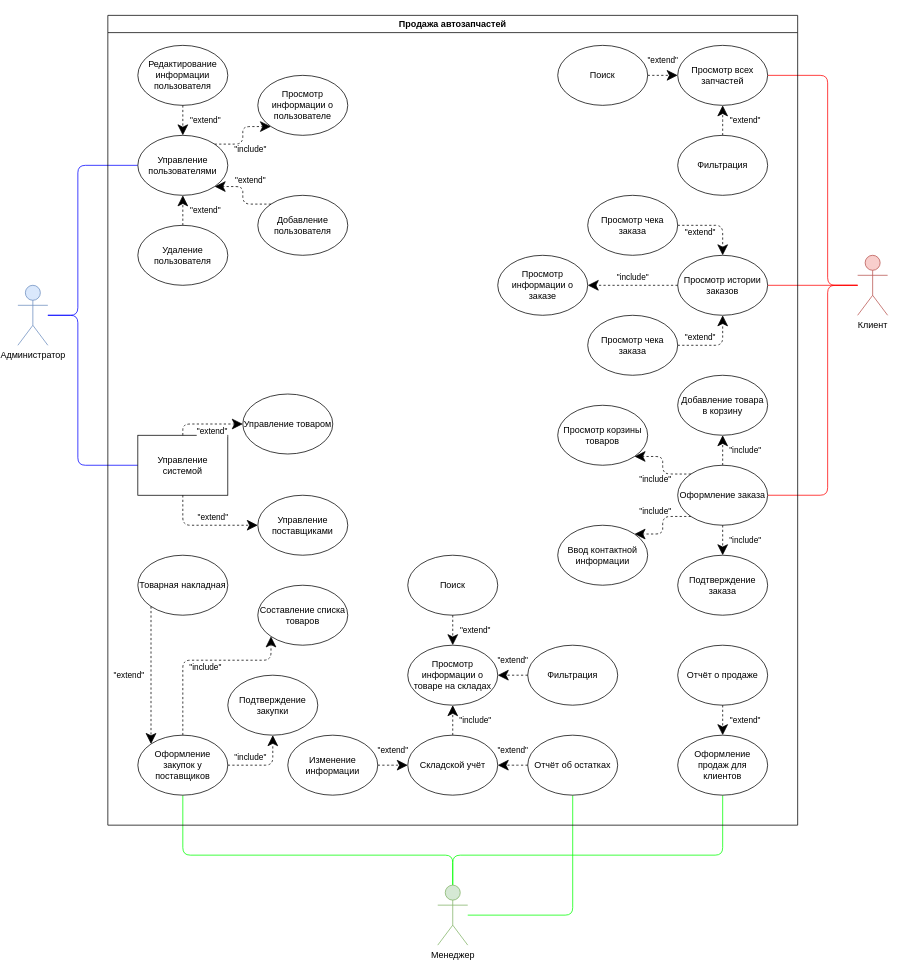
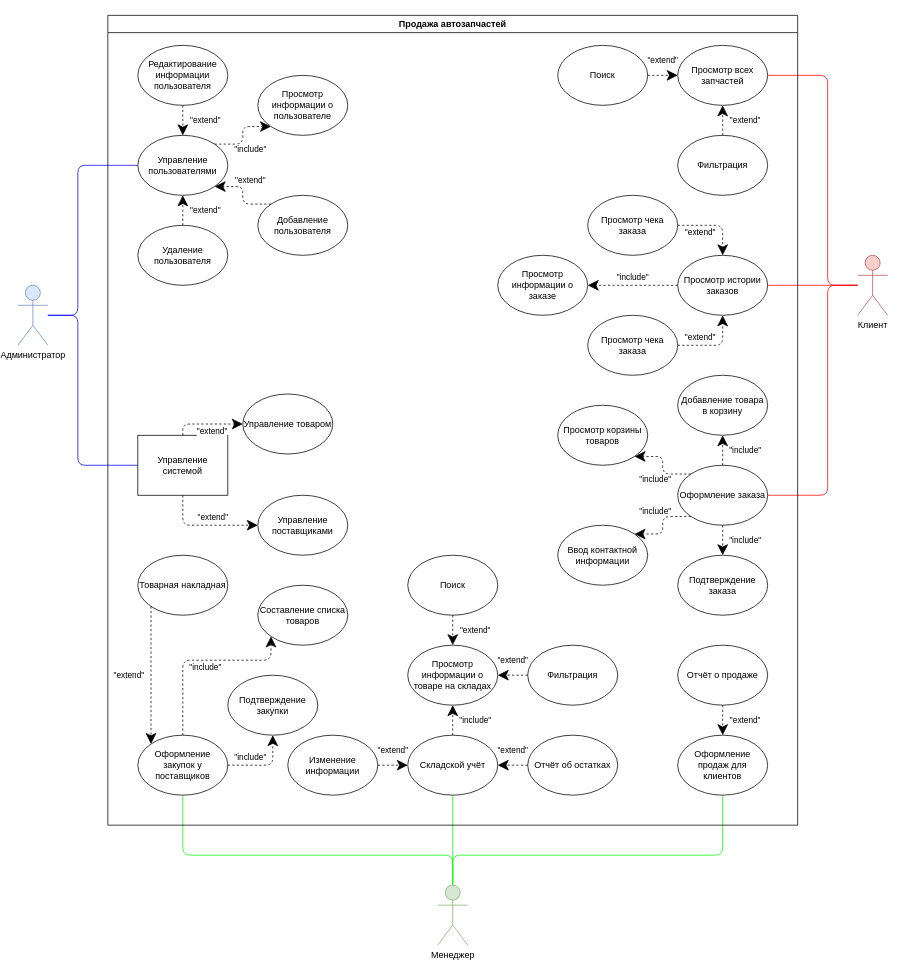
  <mxCell id="0" />
  <mxCell id="1" parent="0" />
  <mxCell id="2" style="edgeStyle=orthogonalEdgeStyle;rounded=1;orthogonalLoop=1;jettySize=auto;html=1;endArrow=none;startFill=0;strokeColor=#0000FF;curved=0;entryX=0;entryY=0.5;entryDx=0;entryDy=0;" parent="1" source="4" target="14" edge="1"><mxGeometry relative="1" as="geometry"><Array as="points"><mxPoint x="100" y="420" /><mxPoint x="100" y="220" /></Array></mxGeometry></mxCell>
  <mxCell id="3" style="edgeStyle=orthogonalEdgeStyle;rounded=1;orthogonalLoop=1;jettySize=auto;html=1;entryX=0;entryY=0.5;entryDx=0;entryDy=0;curved=0;strokeColor=#0000FF;endArrow=none;startFill=0;" parent="1" source="4" target="15" edge="1"><mxGeometry relative="1" as="geometry"><Array as="points"><mxPoint x="100" y="420" /><mxPoint x="100" y="620" /></Array></mxGeometry></mxCell>
  <mxCell id="4" value="Администратор" style="shape=umlActor;verticalLabelPosition=bottom;verticalAlign=top;html=1;outlineConnect=0;fillColor=#dae8fc;strokeColor=#6c8ebf;" parent="1" vertex="1"><mxGeometry x="20" y="380" width="40" height="80" as="geometry" /></mxCell>
- <mxCell id="5" style="edgeStyle=orthogonalEdgeStyle;rounded=1;orthogonalLoop=1;jettySize=auto;html=1;curved=0;endArrow=none;startFill=0;strokeColor=#00FF00;" parent="1" source="8" target="53" edge="1"><mxGeometry relative="1" as="geometry" /></mxCell>
+ <mxCell id="5" style="edgeStyle=orthogonalEdgeStyle;rounded=1;orthogonalLoop=1;jettySize=auto;html=1;entryX=0.5;entryY=1;entryDx=0;entryDy=0;curved=0;endArrow=none;startFill=0;strokeColor=#00FF00;" parent="1" source="8" target="18" edge="1"><mxGeometry relative="1" as="geometry" /></mxCell>
  <mxCell id="6" style="edgeStyle=orthogonalEdgeStyle;rounded=1;orthogonalLoop=1;jettySize=auto;html=1;entryX=0.5;entryY=1;entryDx=0;entryDy=0;curved=0;strokeColor=#00FF00;endArrow=none;startFill=0;" parent="1" source="8" target="19" edge="1"><mxGeometry relative="1" as="geometry"><Array as="points"><mxPoint x="600" y="1140" /><mxPoint x="960" y="1140" /></Array></mxGeometry></mxCell>
  <mxCell id="7" style="edgeStyle=orthogonalEdgeStyle;rounded=1;orthogonalLoop=1;jettySize=auto;html=1;entryX=0.5;entryY=1;entryDx=0;entryDy=0;curved=0;strokeColor=#00FF00;endArrow=none;startFill=0;" parent="1" source="8" target="20" edge="1"><mxGeometry relative="1" as="geometry"><Array as="points"><mxPoint x="600" y="1140" /><mxPoint x="240" y="1140" /></Array></mxGeometry></mxCell>
  <mxCell id="8" value="Менеджер" style="shape=umlActor;verticalLabelPosition=bottom;verticalAlign=top;html=1;outlineConnect=0;fillColor=#d5e8d4;strokeColor=#82b366;" parent="1" vertex="1"><mxGeometry x="580" y="1180" width="40" height="80" as="geometry" /></mxCell>
  <mxCell id="9" style="edgeStyle=orthogonalEdgeStyle;rounded=1;orthogonalLoop=1;jettySize=auto;html=1;entryX=1;entryY=0.5;entryDx=0;entryDy=0;curved=0;endArrow=none;startFill=0;strokeColor=#FF0000;" parent="1" source="12" target="16" edge="1"><mxGeometry relative="1" as="geometry"><Array as="points"><mxPoint x="1100" y="380" /><mxPoint x="1100" y="100" /></Array></mxGeometry></mxCell>
  <mxCell id="10" style="edgeStyle=orthogonalEdgeStyle;rounded=1;orthogonalLoop=1;jettySize=auto;html=1;entryX=1;entryY=0.5;entryDx=0;entryDy=0;curved=0;endArrow=none;startFill=0;strokeColor=#FF0000;" parent="1" source="12" target="17" edge="1"><mxGeometry relative="1" as="geometry"><Array as="points"><mxPoint x="1100" y="380" /><mxPoint x="1100" y="660" /></Array></mxGeometry></mxCell>
  <mxCell id="11" style="edgeStyle=orthogonalEdgeStyle;rounded=1;orthogonalLoop=1;jettySize=auto;html=1;entryX=1;entryY=0.5;entryDx=0;entryDy=0;curved=0;strokeColor=#FF0000;endArrow=none;startFill=0;" parent="1" source="12" target="25" edge="1"><mxGeometry relative="1" as="geometry"><Array as="points"><mxPoint x="1130" y="380" /><mxPoint x="1130" y="380" /></Array></mxGeometry></mxCell>
  <mxCell id="12" value="Клиент" style="shape=umlActor;verticalLabelPosition=bottom;verticalAlign=top;html=1;outlineConnect=0;fillColor=#f8cecc;strokeColor=#b85450;" parent="1" vertex="1"><mxGeometry x="1140" y="340" width="40" height="80" as="geometry" /></mxCell>
  <mxCell id="13" value="Продажа автозапчастей" style="swimlane;whiteSpace=wrap;html=1;startSize=23;" parent="1" vertex="1"><mxGeometry x="140" y="20" width="920" height="1080" as="geometry" /></mxCell>
  <mxCell id="14" value="Управление пользователями" style="ellipse;whiteSpace=wrap;html=1;" parent="13" vertex="1"><mxGeometry x="40" y="160" width="120" height="80" as="geometry" /></mxCell>
  <mxCell id="15" value="Управление системой" style="whiteSpace=wrap;html=1;rounded=0;" parent="13" vertex="1"><mxGeometry x="40" y="560" width="120" height="80" as="geometry" /></mxCell>
  <mxCell id="16" value="Просмотр всех запчастей" style="ellipse;whiteSpace=wrap;html=1;" parent="13" vertex="1"><mxGeometry x="760" y="40" width="120" height="80" as="geometry" /></mxCell>
  <mxCell id="17" value="Оформление заказа" style="ellipse;whiteSpace=wrap;html=1;" parent="13" vertex="1"><mxGeometry x="760" y="600" width="120" height="80" as="geometry" /></mxCell>
  <mxCell id="18" value="Складской учёт" style="ellipse;whiteSpace=wrap;html=1;" parent="13" vertex="1"><mxGeometry x="400" y="960" width="120" height="80" as="geometry" /></mxCell>
  <mxCell id="19" value="Оформление продаж для клиентов" style="ellipse;whiteSpace=wrap;html=1;" parent="13" vertex="1"><mxGeometry x="760" y="960" width="120" height="80" as="geometry" /></mxCell>
  <mxCell id="20" value="Оформление закупок у поставщиков" style="ellipse;whiteSpace=wrap;html=1;" parent="13" vertex="1"><mxGeometry x="40" y="960" width="120" height="80" as="geometry" /></mxCell>
  <mxCell id="21" value="Поиск" style="ellipse;whiteSpace=wrap;html=1;" parent="13" vertex="1"><mxGeometry x="600" y="40" width="120" height="80" as="geometry" /></mxCell>
  <mxCell id="22" value="Фильтрация" style="ellipse;whiteSpace=wrap;html=1;" parent="13" vertex="1"><mxGeometry x="760" y="160" width="120" height="80" as="geometry" /></mxCell>
  <mxCell id="23" value="&quot;extend&quot;" style="endArrow=classic;endSize=12;dashed=1;html=1;rounded=1;entryX=0;entryY=0.5;entryDx=0;entryDy=0;exitX=1;exitY=0.5;exitDx=0;exitDy=0;endFill=1;edgeStyle=orthogonalEdgeStyle;" parent="13" source="21" target="16" edge="1"><mxGeometry y="20" width="160" relative="1" as="geometry"><mxPoint x="440" y="310" as="sourcePoint" /><mxPoint x="600" y="310" as="targetPoint" /><mxPoint as="offset" /></mxGeometry></mxCell>
  <mxCell id="24" value="&quot;extend&quot;" style="endArrow=classic;endSize=12;dashed=1;html=1;rounded=1;endFill=1;edgeStyle=orthogonalEdgeStyle;exitX=0.5;exitY=0;exitDx=0;exitDy=0;" parent="13" source="22" edge="1"><mxGeometry x="-0.013" y="-30" width="160" relative="1" as="geometry"><mxPoint x="819.97" y="150" as="sourcePoint" /><mxPoint x="820" y="120" as="targetPoint" /><mxPoint as="offset" /><Array as="points" /></mxGeometry></mxCell>
  <mxCell id="25" value="Просмотр истории заказов" style="ellipse;whiteSpace=wrap;html=1;" parent="13" vertex="1"><mxGeometry x="760" y="320" width="120" height="80" as="geometry" /></mxCell>
  <mxCell id="26" value="Просмотр чека заказа" style="ellipse;whiteSpace=wrap;html=1;" parent="13" vertex="1"><mxGeometry x="640" y="240" width="120" height="80" as="geometry" /></mxCell>
  <mxCell id="27" value="&quot;extend&quot;" style="endArrow=classic;endSize=12;dashed=1;html=1;rounded=1;entryX=0.5;entryY=0;entryDx=0;entryDy=0;exitX=1;exitY=0.5;exitDx=0;exitDy=0;endFill=1;edgeStyle=orthogonalEdgeStyle;" parent="13" source="26" target="25" edge="1"><mxGeometry x="-0.4" y="-10" width="160" relative="1" as="geometry"><mxPoint x="720" y="280" as="sourcePoint" /><mxPoint x="760" y="280" as="targetPoint" /><mxPoint as="offset" /></mxGeometry></mxCell>
  <mxCell id="28" value="Просмотр информации о заказе" style="ellipse;whiteSpace=wrap;html=1;" parent="13" vertex="1"><mxGeometry x="520" y="320" width="120" height="80" as="geometry" /></mxCell>
  <mxCell id="29" value="&quot;include&quot;" style="endArrow=classic;endSize=12;dashed=1;html=1;rounded=1;entryX=1;entryY=0.5;entryDx=0;entryDy=0;endFill=1;edgeStyle=orthogonalEdgeStyle;exitX=0;exitY=0.5;exitDx=0;exitDy=0;" parent="13" source="25" target="28" edge="1"><mxGeometry y="-10" width="160" relative="1" as="geometry"><mxPoint x="700" y="390" as="sourcePoint" /><mxPoint x="729.74" y="410" as="targetPoint" /><mxPoint as="offset" /></mxGeometry></mxCell>
  <mxCell id="30" value="Просмотр чека заказа" style="ellipse;whiteSpace=wrap;html=1;" parent="13" vertex="1"><mxGeometry x="640" y="400" width="120" height="80" as="geometry" /></mxCell>
  <mxCell id="31" value="&quot;extend&quot;" style="endArrow=classic;endSize=12;dashed=1;html=1;rounded=1;entryX=0.5;entryY=1;entryDx=0;entryDy=0;exitX=1;exitY=0.5;exitDx=0;exitDy=0;endFill=1;edgeStyle=orthogonalEdgeStyle;" parent="13" source="30" target="25" edge="1"><mxGeometry x="-0.4" y="10" width="160" relative="1" as="geometry"><mxPoint x="780" y="430" as="sourcePoint" /><mxPoint x="840" y="470" as="targetPoint" /><mxPoint as="offset" /></mxGeometry></mxCell>
  <mxCell id="32" value="Добавление товара в корзину" style="ellipse;whiteSpace=wrap;html=1;" parent="13" vertex="1"><mxGeometry x="760" y="480" width="120" height="80" as="geometry" /></mxCell>
  <mxCell id="33" value="&quot;include&quot;" style="endArrow=classic;endSize=12;dashed=1;html=1;rounded=1;entryX=0.5;entryY=1;entryDx=0;entryDy=0;endFill=1;edgeStyle=orthogonalEdgeStyle;exitX=0.5;exitY=0;exitDx=0;exitDy=0;" parent="13" source="17" target="32" edge="1"><mxGeometry y="-30" width="160" relative="1" as="geometry"><mxPoint x="699.79" y="610" as="sourcePoint" /><mxPoint x="699.79" y="650" as="targetPoint" /><mxPoint as="offset" /></mxGeometry></mxCell>
  <mxCell id="34" value="Просмотр корзины товаров" style="ellipse;whiteSpace=wrap;html=1;" parent="13" vertex="1"><mxGeometry x="600" y="520" width="120" height="80" as="geometry" /></mxCell>
  <mxCell id="35" value="Ввод контактной информации" style="ellipse;whiteSpace=wrap;html=1;" parent="13" vertex="1"><mxGeometry x="600" y="680" width="120" height="80" as="geometry" /></mxCell>
  <mxCell id="36" value="Подтверждение заказа" style="ellipse;whiteSpace=wrap;html=1;" parent="13" vertex="1"><mxGeometry x="760" y="720" width="120" height="80" as="geometry" /></mxCell>
  <mxCell id="37" value="&quot;include&quot;" style="endArrow=classic;endSize=12;dashed=1;html=1;rounded=1;entryX=0.5;entryY=0;entryDx=0;entryDy=0;endFill=1;edgeStyle=orthogonalEdgeStyle;exitX=0.5;exitY=1;exitDx=0;exitDy=0;" parent="13" source="17" target="36" edge="1"><mxGeometry y="30" width="160" relative="1" as="geometry"><mxPoint x="830" y="610" as="sourcePoint" /><mxPoint x="830" y="570" as="targetPoint" /><mxPoint as="offset" /></mxGeometry></mxCell>
  <mxCell id="38" value="&quot;include&quot;" style="endArrow=classic;endSize=12;dashed=1;html=1;rounded=1;entryX=1;entryY=0;entryDx=0;entryDy=0;endFill=1;edgeStyle=orthogonalEdgeStyle;exitX=0;exitY=1;exitDx=0;exitDy=0;" parent="13" source="17" target="35" edge="1"><mxGeometry x="-0.237" y="-13" width="160" relative="1" as="geometry"><mxPoint x="770" y="680" as="sourcePoint" /><mxPoint x="770" y="720" as="targetPoint" /><mxPoint x="3" y="-8" as="offset" /></mxGeometry></mxCell>
  <mxCell id="39" value="&quot;include&quot;" style="endArrow=classic;endSize=12;dashed=1;html=1;rounded=1;entryX=1;entryY=1;entryDx=0;entryDy=0;endFill=1;edgeStyle=orthogonalEdgeStyle;exitX=0;exitY=0;exitDx=0;exitDy=0;" parent="13" source="17" target="34" edge="1"><mxGeometry x="-0.237" y="13" width="160" relative="1" as="geometry"><mxPoint x="788" y="678" as="sourcePoint" /><mxPoint x="712" y="702" as="targetPoint" /><mxPoint x="3" y="8" as="offset" /></mxGeometry></mxCell>
  <mxCell id="40" value="Редактирование информации пользователя" style="ellipse;whiteSpace=wrap;html=1;" parent="13" vertex="1"><mxGeometry x="40" y="40" width="120" height="80" as="geometry" /></mxCell>
  <mxCell id="41" value="Удаление пользователя" style="ellipse;whiteSpace=wrap;html=1;" parent="13" vertex="1"><mxGeometry x="40" y="280" width="120" height="80" as="geometry" /></mxCell>
  <mxCell id="42" value="Просмотр информации о пользователе" style="ellipse;whiteSpace=wrap;html=1;" parent="13" vertex="1"><mxGeometry x="200" y="80" width="120" height="80" as="geometry" /></mxCell>
  <mxCell id="43" value="Добавление пользователя" style="ellipse;whiteSpace=wrap;html=1;" parent="13" vertex="1"><mxGeometry x="200" y="240" width="120" height="80" as="geometry" /></mxCell>
  <mxCell id="44" value="&quot;include&quot;" style="endArrow=classic;endSize=12;dashed=1;html=1;rounded=1;entryX=0;entryY=1;entryDx=0;entryDy=0;endFill=1;edgeStyle=orthogonalEdgeStyle;exitX=1;exitY=0;exitDx=0;exitDy=0;" parent="13" source="14" target="42" edge="1"><mxGeometry x="-0.238" y="-13" width="160" relative="1" as="geometry"><mxPoint x="320" y="370" as="sourcePoint" /><mxPoint x="200" y="370" as="targetPoint" /><mxPoint x="-3" y="8" as="offset" /></mxGeometry></mxCell>
  <mxCell id="45" value="&quot;extend&quot;" style="endArrow=classic;endSize=12;dashed=1;html=1;rounded=1;entryX=1;entryY=1;entryDx=0;entryDy=0;exitX=0;exitY=0;exitDx=0;exitDy=0;endFill=1;edgeStyle=orthogonalEdgeStyle;" parent="13" source="43" target="14" edge="1"><mxGeometry x="0.237" y="-13" width="160" relative="1" as="geometry"><mxPoint x="209.996" y="188.284" as="sourcePoint" /><mxPoint x="285.144" y="211.716" as="targetPoint" /><mxPoint x="10" y="5" as="offset" /></mxGeometry></mxCell>
  <mxCell id="46" value="&quot;extend&quot;" style="endArrow=classic;endSize=12;dashed=1;html=1;rounded=1;entryX=0.5;entryY=1;entryDx=0;entryDy=0;exitX=0.5;exitY=0;exitDx=0;exitDy=0;endFill=1;edgeStyle=orthogonalEdgeStyle;" parent="13" source="41" target="14" edge="1"><mxGeometry y="-30" width="160" relative="1" as="geometry"><mxPoint x="228" y="262" as="sourcePoint" /><mxPoint x="152" y="238" as="targetPoint" /><mxPoint as="offset" /></mxGeometry></mxCell>
  <mxCell id="47" value="&quot;extend&quot;" style="endArrow=classic;endSize=12;dashed=1;html=1;rounded=1;entryX=0.5;entryY=0;entryDx=0;entryDy=0;exitX=0.5;exitY=1;exitDx=0;exitDy=0;endFill=1;edgeStyle=orthogonalEdgeStyle;" parent="13" source="40" target="14" edge="1"><mxGeometry y="30" width="160" relative="1" as="geometry"><mxPoint x="110" y="290" as="sourcePoint" /><mxPoint x="110" y="250" as="targetPoint" /><mxPoint as="offset" /></mxGeometry></mxCell>
  <mxCell id="48" value="Управление товаром" style="ellipse;whiteSpace=wrap;html=1;" parent="13" vertex="1"><mxGeometry x="180" y="505" width="120" height="80" as="geometry" /></mxCell>
  <mxCell id="49" value="Управление поставщиками" style="ellipse;whiteSpace=wrap;html=1;" parent="13" vertex="1"><mxGeometry x="200" y="640" width="120" height="80" as="geometry" /></mxCell>
  <mxCell id="50" value="&quot;extend&quot;" style="endArrow=classic;endSize=12;dashed=1;html=1;rounded=1;entryX=0;entryY=0.5;entryDx=0;entryDy=0;exitX=0.5;exitY=0;exitDx=0;exitDy=0;endFill=1;edgeStyle=orthogonalEdgeStyle;" parent="13" source="15" target="48" edge="1"><mxGeometry x="0.143" y="-10" width="160" relative="1" as="geometry"><mxPoint x="138" y="529" as="sourcePoint" /><mxPoint x="62" y="505" as="targetPoint" /><mxPoint as="offset" /></mxGeometry></mxCell>
  <mxCell id="51" value="&quot;extend&quot;" style="endArrow=classic;endSize=12;dashed=1;html=1;rounded=1;entryX=0;entryY=0.5;entryDx=0;entryDy=0;exitX=0.5;exitY=1;exitDx=0;exitDy=0;endFill=1;edgeStyle=orthogonalEdgeStyle;" parent="13" source="15" target="49" edge="1"><mxGeometry x="0.143" y="10" width="160" relative="1" as="geometry"><mxPoint x="110" y="570" as="sourcePoint" /><mxPoint x="210" y="530" as="targetPoint" /><mxPoint as="offset" /></mxGeometry></mxCell>
  <mxCell id="52" value="Отчёт о продаже" style="ellipse;whiteSpace=wrap;html=1;" parent="13" vertex="1"><mxGeometry x="760" y="840" width="120" height="80" as="geometry" /></mxCell>
  <mxCell id="53" value="Отчёт об остатках" style="ellipse;whiteSpace=wrap;html=1;" parent="13" vertex="1"><mxGeometry x="560" y="960" width="120" height="80" as="geometry" /></mxCell>
  <mxCell id="54" value="&quot;extend&quot;" style="endArrow=classic;endSize=12;dashed=1;html=1;rounded=1;entryX=1;entryY=0.5;entryDx=0;entryDy=0;endFill=1;edgeStyle=orthogonalEdgeStyle;exitX=0;exitY=0.5;exitDx=0;exitDy=0;" parent="13" source="53" target="18" edge="1"><mxGeometry y="-20" width="160" relative="1" as="geometry"><mxPoint x="380" y="710" as="sourcePoint" /><mxPoint x="540" y="890" as="targetPoint" /><mxPoint as="offset" /><Array as="points"><mxPoint x="540" y="1000" /><mxPoint x="540" y="1000" /></Array></mxGeometry></mxCell>
  <mxCell id="55" value="&quot;extend&quot;" style="endArrow=classic;endSize=12;dashed=1;html=1;rounded=1;entryX=0.5;entryY=0;entryDx=0;entryDy=0;exitX=0.5;exitY=1;exitDx=0;exitDy=0;endFill=1;edgeStyle=orthogonalEdgeStyle;" parent="13" source="52" target="19" edge="1"><mxGeometry y="30" width="160" relative="1" as="geometry"><mxPoint x="720" y="950" as="sourcePoint" /><mxPoint x="720" y="910" as="targetPoint" /><mxPoint as="offset" /></mxGeometry></mxCell>
  <mxCell id="56" value="Изменение информации" style="ellipse;whiteSpace=wrap;html=1;" parent="13" vertex="1"><mxGeometry x="240" y="960" width="120" height="80" as="geometry" /></mxCell>
  <mxCell id="57" value="&quot;extend&quot;" style="endArrow=classic;endSize=12;dashed=1;html=1;rounded=1;entryX=0;entryY=0.5;entryDx=0;entryDy=0;endFill=1;edgeStyle=orthogonalEdgeStyle;exitX=1;exitY=0.5;exitDx=0;exitDy=0;" parent="13" source="56" target="18" edge="1"><mxGeometry x="0.001" y="20" width="160" relative="1" as="geometry"><mxPoint x="410" y="1060" as="sourcePoint" /><mxPoint x="370" y="1060" as="targetPoint" /><mxPoint as="offset" /><Array as="points"><mxPoint x="380" y="1000" /><mxPoint x="380" y="1000" /></Array></mxGeometry></mxCell>
  <mxCell id="58" value="Просмотр информации о товаре на складах" style="ellipse;whiteSpace=wrap;html=1;" parent="13" vertex="1"><mxGeometry x="400" y="840" width="120" height="80" as="geometry" /></mxCell>
  <mxCell id="59" value="&quot;include&quot;" style="endArrow=classic;endSize=12;dashed=1;html=1;rounded=1;entryX=0.5;entryY=1;entryDx=0;entryDy=0;endFill=1;edgeStyle=orthogonalEdgeStyle;exitX=0.5;exitY=0;exitDx=0;exitDy=0;" parent="13" source="18" target="58" edge="1"><mxGeometry y="-30" width="160" relative="1" as="geometry"><mxPoint x="480" y="810" as="sourcePoint" /><mxPoint x="480" y="770" as="targetPoint" /><mxPoint as="offset" /></mxGeometry></mxCell>
  <mxCell id="60" value="Поиск" style="ellipse;whiteSpace=wrap;html=1;" parent="13" vertex="1"><mxGeometry x="400" y="720" width="120" height="80" as="geometry" /></mxCell>
  <mxCell id="61" value="Фильтрация" style="ellipse;whiteSpace=wrap;html=1;" parent="13" vertex="1"><mxGeometry x="560" y="840" width="120" height="80" as="geometry" /></mxCell>
  <mxCell id="62" value="&quot;extend&quot;" style="endArrow=classic;endSize=12;dashed=1;html=1;rounded=1;entryX=0.5;entryY=0;entryDx=0;entryDy=0;exitX=0.5;exitY=1;exitDx=0;exitDy=0;endFill=1;edgeStyle=orthogonalEdgeStyle;" parent="13" source="60" target="58" edge="1"><mxGeometry y="30" width="160" relative="1" as="geometry"><mxPoint x="240" y="990" as="sourcePoint" /><mxPoint x="560" y="760" as="targetPoint" /><mxPoint as="offset" /></mxGeometry></mxCell>
  <mxCell id="63" value="&quot;extend&quot;" style="endArrow=classic;endSize=12;dashed=1;html=1;rounded=1;endFill=1;edgeStyle=orthogonalEdgeStyle;exitX=0;exitY=0.5;exitDx=0;exitDy=0;entryX=1;entryY=0.5;entryDx=0;entryDy=0;" parent="13" source="61" target="58" edge="1"><mxGeometry y="-20" width="160" relative="1" as="geometry"><mxPoint x="619.97" y="830" as="sourcePoint" /><mxPoint x="620" y="800" as="targetPoint" /><mxPoint as="offset" /><Array as="points" /></mxGeometry></mxCell>
  <mxCell id="64" value="Товарная накладная" style="ellipse;whiteSpace=wrap;html=1;" parent="13" vertex="1"><mxGeometry x="40" y="720" width="120" height="80" as="geometry" /></mxCell>
  <mxCell id="65" value="&quot;extend&quot;" style="endArrow=classic;endSize=12;dashed=1;html=1;rounded=1;endFill=1;edgeStyle=orthogonalEdgeStyle;exitX=0;exitY=1;exitDx=0;exitDy=0;entryX=0;entryY=0;entryDx=0;entryDy=0;" parent="13" source="64" target="20" edge="1"><mxGeometry y="-30" width="160" relative="1" as="geometry"><mxPoint x="230" y="920" as="sourcePoint" /><mxPoint x="190" y="920" as="targetPoint" /><mxPoint as="offset" /><Array as="points" /></mxGeometry></mxCell>
  <mxCell id="66" value="Составление списка товаров" style="ellipse;whiteSpace=wrap;html=1;" parent="13" vertex="1"><mxGeometry x="200" y="760" width="120" height="80" as="geometry" /></mxCell>
  <mxCell id="67" value="Подтверждение закупки" style="ellipse;whiteSpace=wrap;html=1;" parent="13" vertex="1"><mxGeometry x="160" y="880" width="120" height="80" as="geometry" /></mxCell>
  <mxCell id="68" value="&quot;include&quot;" style="endArrow=classic;endSize=12;dashed=1;html=1;rounded=1;entryX=0;entryY=1;entryDx=0;entryDy=0;endFill=1;edgeStyle=orthogonalEdgeStyle;exitX=0.5;exitY=0;exitDx=0;exitDy=0;" parent="13" source="20" target="66" edge="1"><mxGeometry x="0.043" y="-10" width="160" relative="1" as="geometry"><mxPoint x="138" y="880" as="sourcePoint" /><mxPoint x="62" y="904" as="targetPoint" /><mxPoint as="offset" /><Array as="points"><mxPoint x="100" y="860" /><mxPoint x="218" y="860" /></Array></mxGeometry></mxCell>
  <mxCell id="69" value="&quot;include&quot;" style="endArrow=classic;endSize=12;dashed=1;html=1;rounded=1;endFill=1;edgeStyle=orthogonalEdgeStyle;exitX=1;exitY=0.5;exitDx=0;exitDy=0;entryX=0.5;entryY=1;entryDx=0;entryDy=0;" parent="13" source="20" target="67" edge="1"><mxGeometry x="-0.4" y="10" width="160" relative="1" as="geometry"><mxPoint x="110" y="970" as="sourcePoint" /><mxPoint x="190" y="1000" as="targetPoint" /><mxPoint as="offset" /><Array as="points"><mxPoint x="220" y="1000" /></Array></mxGeometry></mxCell>
